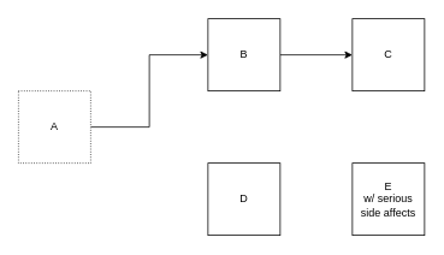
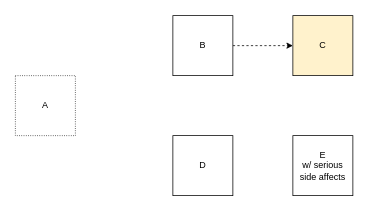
  <mxCell id="0" />
  <mxCell id="1" parent="0" />
- <mxCell id="2" style="edgeStyle=orthogonalEdgeStyle;rounded=0;orthogonalLoop=1;jettySize=auto;html=1;exitX=1;exitY=0.5;exitDx=0;exitDy=0;entryX=0;entryY=0.5;entryDx=0;entryDy=0;" edge="1" parent="1" source="3" target="5"><mxGeometry relative="1" as="geometry" /></mxCell>
  <mxCell id="3" value="A" style="rounded=0;whiteSpace=wrap;html=1;dashed=1;dashPattern=1 2;" vertex="1" parent="1"><mxGeometry x="20" y="100" width="80" height="80" as="geometry" /></mxCell>
- <mxCell id="4" style="edgeStyle=orthogonalEdgeStyle;rounded=0;orthogonalLoop=1;jettySize=auto;html=1;exitX=1;exitY=0.5;exitDx=0;exitDy=0;entryX=0;entryY=0.5;entryDx=0;entryDy=0;" edge="1" parent="1" source="5" target="6"><mxGeometry relative="1" as="geometry" /></mxCell>
+ <mxCell id="4" style="edgeStyle=orthogonalEdgeStyle;rounded=0;orthogonalLoop=1;jettySize=auto;html=1;exitX=1;exitY=0.5;exitDx=0;exitDy=0;entryX=0;entryY=0.5;entryDx=0;entryDy=0;dashed=1;" edge="1" parent="1" source="5" target="6"><mxGeometry relative="1" as="geometry" /></mxCell>
  <mxCell id="5" value="B" style="whiteSpace=wrap;html=1;aspect=fixed;" vertex="1" parent="1"><mxGeometry x="230" y="20" width="80" height="80" as="geometry" /></mxCell>
- <mxCell id="6" value="C" style="whiteSpace=wrap;html=1;aspect=fixed;" vertex="1" parent="1"><mxGeometry x="390" y="20" width="80" height="80" as="geometry" /></mxCell>
+ <mxCell id="6" value="C" style="whiteSpace=wrap;html=1;aspect=fixed;fillColor=#fff2cc;" vertex="1" parent="1"><mxGeometry x="390" y="20" width="80" height="80" as="geometry" /></mxCell>
  <mxCell id="7" value="D" style="rounded=0;whiteSpace=wrap;html=1;" vertex="1" parent="1"><mxGeometry x="230" y="180" width="80" height="80" as="geometry" /></mxCell>
  <mxCell id="8" value="E&lt;br&gt;w/ serious side affects" style="rounded=0;whiteSpace=wrap;html=1;" vertex="1" parent="1"><mxGeometry x="390" y="180" width="80" height="80" as="geometry" /></mxCell>
